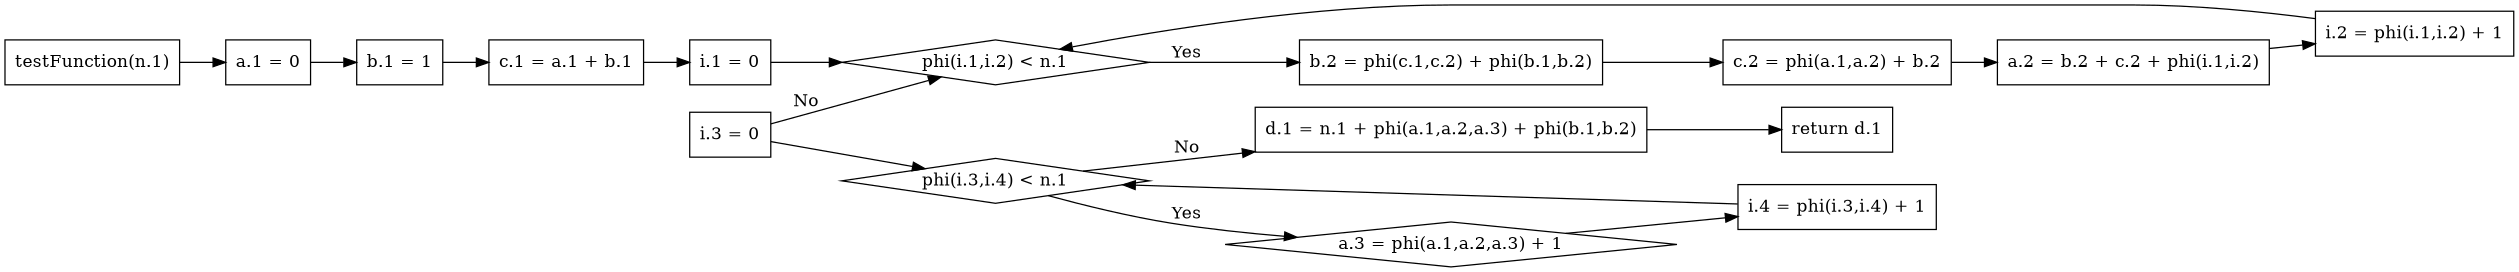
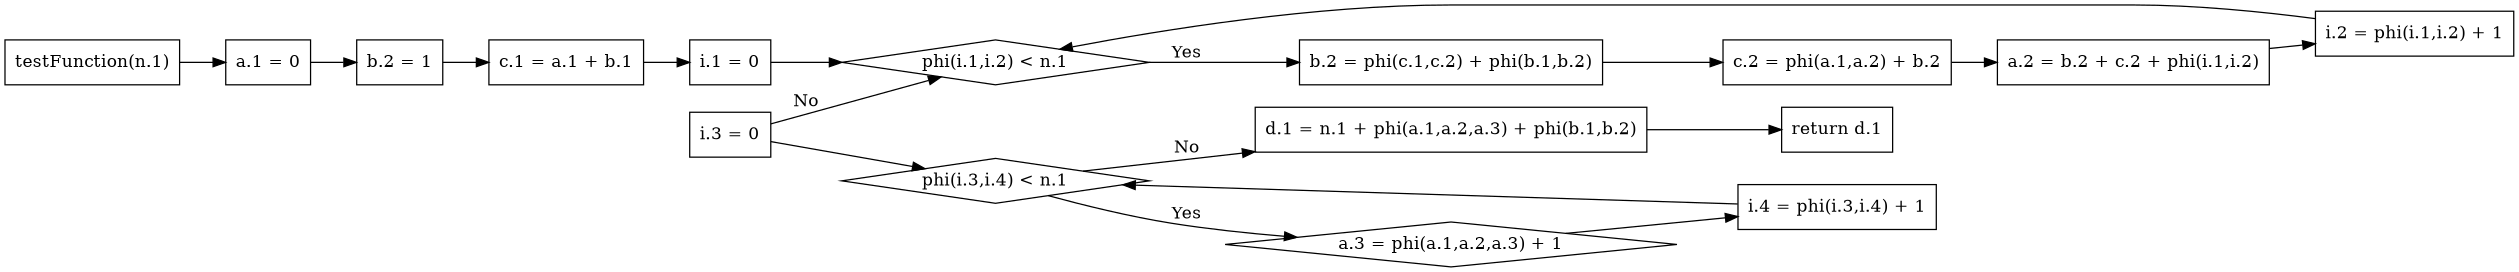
  digraph {
    rankdir=LR
    node [shape=box]
    n1 [label="testFunction(n.1)"]
    n2 [label="a.1 = 0"]
-   n3 [label="b.1 = 1"]
+   n3 [label="b.2 = 1"]
    n4 [label="c.1 = a.1 + b.1"]
    n5 [label="i.1 = 0"]
    n6 [label="phi(i.1,i.2) < n.1" shape=diamond]
    n7 [label="b.2 = phi(c.1,c.2) + phi(b.1,b.2)"]
    n8 [label="c.2 = phi(a.1,a.2) + b.2"]
    n9 [label="i.3 = 0"]
    n10 [label="phi(i.3,i.4) < n.1" shape=diamond]
    n11 [label="a.2 = b.2 + c.2 + phi(i.1,i.2)"]
    n12 [label="i.2 = phi(i.1,i.2) + 1"]
    n13 [label="a.3 = phi(a.1,a.2,a.3) + 1" shape=diamond]
    n14 [label="d.1 = n.1 + phi(a.1,a.2,a.3) + phi(b.1,b.2)"]
    n15 [label="i.4 = phi(i.3,i.4) + 1"]
    n16 [label="return d.1"]
    n1 -> n2
    n2 -> n3
    n3 -> n4
    n4 -> n5
    n5 -> n6
    n6 -> n7 [label=Yes]
    n7 -> n8
    n8 -> n11
    n9 -> n6 [label=No]
    n9 -> n10
    n10 -> n13 [label=Yes]
    n10 -> n14 [label=No]
    n11 -> n12
    n12 -> n6
    n13 -> n15
    n14 -> n16
    n15 -> n10
  }
